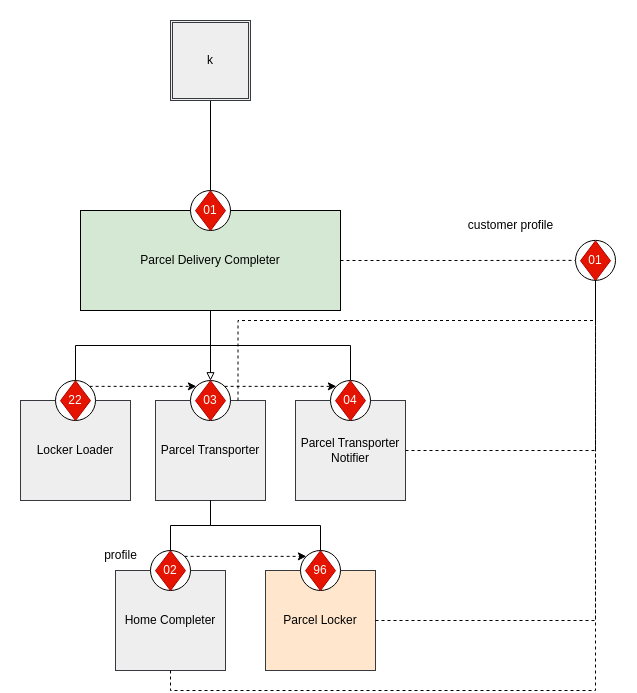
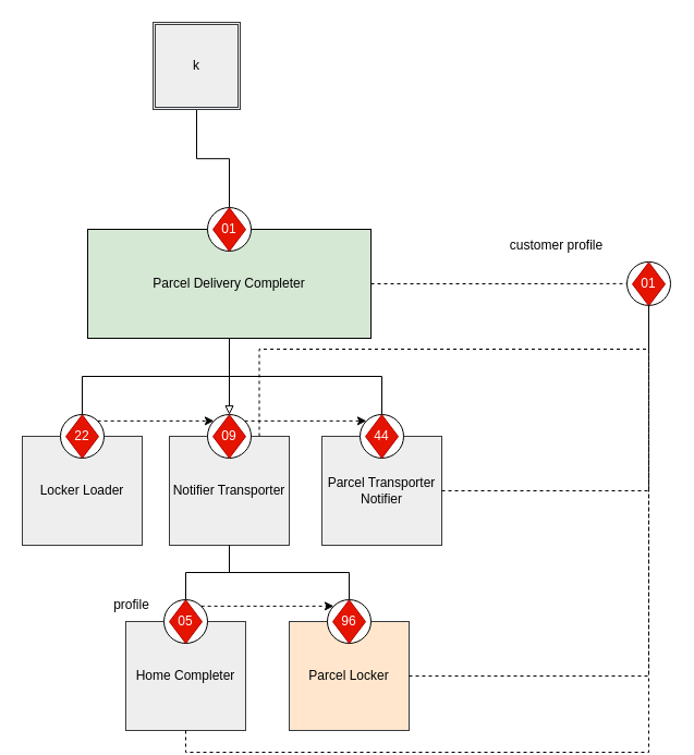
  <mxCell id="0" />
  <mxCell id="1" parent="0" />
  <mxCell id="2" value="" style="edgeStyle=orthogonalEdgeStyle;rounded=0;orthogonalLoop=1;jettySize=auto;html=1;exitX=0.5;exitY=1;exitDx=0;exitDy=0;entryX=0.5;entryY=0;entryDx=0;entryDy=0;endArrow=none;endFill=0;" edge="1" parent="1" source="33" target="32"><mxGeometry relative="1" as="geometry"><mxPoint x="210" y="110" as="sourcePoint" /><mxPoint x="120" y="260.25" as="targetPoint" /></mxGeometry></mxCell>
  <mxCell id="3" value="" style="group" vertex="1" connectable="0" parent="1"><mxGeometry x="20" y="380" width="110" height="120" as="geometry" /></mxCell>
  <mxCell id="4" value="Locker Loader" style="rounded=0;whiteSpace=wrap;html=1;fillColor=#eeeeee;strokeColor=#36393d;" vertex="1" parent="3"><mxGeometry y="20" width="110" height="100" as="geometry" /></mxCell>
  <mxCell id="5" value="" style="ellipse;whiteSpace=wrap;html=1;aspect=fixed;container=0;" vertex="1" parent="3"><mxGeometry x="35" width="40" height="40" as="geometry" /></mxCell>
  <mxCell id="6" value="22" style="rhombus;whiteSpace=wrap;html=1;fillColor=#e51400;strokeColor=#B20000;fontColor=#ffffff;container=0;" vertex="1" parent="3"><mxGeometry x="40" y="0.25" width="30" height="39.75" as="geometry" /></mxCell>
  <mxCell id="7" style="edgeStyle=orthogonalEdgeStyle;rounded=0;orthogonalLoop=1;jettySize=auto;html=1;exitX=0.5;exitY=1;exitDx=0;exitDy=0;entryX=0.5;entryY=0;entryDx=0;entryDy=0;endArrow=none;endFill=0;" edge="1" parent="1" source="30" target="5"><mxGeometry relative="1" as="geometry" /></mxCell>
  <mxCell id="8" style="edgeStyle=orthogonalEdgeStyle;rounded=0;orthogonalLoop=1;jettySize=auto;html=1;exitX=0.5;exitY=1;exitDx=0;exitDy=0;entryX=0.5;entryY=0;entryDx=0;entryDy=0;endArrow=block;endFill=0;" edge="1" parent="1" source="30" target="13"><mxGeometry relative="1" as="geometry" /></mxCell>
  <mxCell id="9" style="edgeStyle=orthogonalEdgeStyle;rounded=0;orthogonalLoop=1;jettySize=auto;html=1;exitX=0.5;exitY=1;exitDx=0;exitDy=0;entryX=0.5;entryY=0;entryDx=0;entryDy=0;endArrow=none;endFill=0;" edge="1" parent="1" source="30" target="16"><mxGeometry relative="1" as="geometry" /></mxCell>
  <mxCell id="10" value="" style="group" vertex="1" connectable="0" parent="1"><mxGeometry x="155" y="380" width="110" height="120" as="geometry" /></mxCell>
- <mxCell id="11" value="Parcel Transporter" style="rounded=0;whiteSpace=wrap;html=1;fillColor=#eeeeee;strokeColor=#36393d;" vertex="1" parent="10"><mxGeometry y="20" width="110" height="100" as="geometry" /></mxCell>
+ <mxCell id="11" value="Notifier Transporter" style="rounded=0;whiteSpace=wrap;html=1;fillColor=#eeeeee;strokeColor=#36393d;" vertex="1" parent="10"><mxGeometry y="20" width="110" height="100" as="geometry" /></mxCell>
  <mxCell id="12" value="" style="ellipse;whiteSpace=wrap;html=1;aspect=fixed;container=0;" vertex="1" parent="10"><mxGeometry x="35" width="40" height="40" as="geometry" /></mxCell>
- <mxCell id="13" value="03" style="rhombus;whiteSpace=wrap;html=1;fillColor=#e51400;strokeColor=#B20000;fontColor=#ffffff;container=0;" vertex="1" parent="10"><mxGeometry x="40" y="0.25" width="30" height="39.75" as="geometry" /></mxCell>
+ <mxCell id="13" value="09" style="rhombus;whiteSpace=wrap;html=1;fillColor=#e51400;strokeColor=#B20000;fontColor=#ffffff;container=0;" vertex="1" parent="10"><mxGeometry x="40" y="0.25" width="30" height="39.75" as="geometry" /></mxCell>
  <mxCell id="14" value="" style="group" vertex="1" connectable="0" parent="1"><mxGeometry x="295" y="380" width="110" height="120" as="geometry" /></mxCell>
  <mxCell id="15" value="Parcel Transporter Notifier" style="rounded=0;whiteSpace=wrap;html=1;fillColor=#eeeeee;strokeColor=#36393d;" vertex="1" parent="14"><mxGeometry y="20" width="110" height="100" as="geometry" /></mxCell>
  <mxCell id="16" value="" style="ellipse;whiteSpace=wrap;html=1;aspect=fixed;container=0;" vertex="1" parent="14"><mxGeometry x="35" width="40" height="40" as="geometry" /></mxCell>
- <mxCell id="17" value="04" style="rhombus;whiteSpace=wrap;html=1;fillColor=#e51400;strokeColor=#B20000;fontColor=#ffffff;container=0;" vertex="1" parent="14"><mxGeometry x="40" y="0.25" width="30" height="39.75" as="geometry" /></mxCell>
+ <mxCell id="17" value="44" style="rhombus;whiteSpace=wrap;html=1;fillColor=#e51400;strokeColor=#B20000;fontColor=#ffffff;container=0;" vertex="1" parent="14"><mxGeometry x="40" y="0.25" width="30" height="39.75" as="geometry" /></mxCell>
  <mxCell id="18" value="" style="group" vertex="1" connectable="0" parent="1"><mxGeometry x="115" y="550" width="110" height="120" as="geometry" /></mxCell>
  <mxCell id="19" value="Home Completer" style="rounded=0;whiteSpace=wrap;html=1;fillColor=#eeeeee;strokeColor=#36393d;" vertex="1" parent="18"><mxGeometry y="20" width="110" height="100" as="geometry" /></mxCell>
  <mxCell id="20" value="" style="ellipse;whiteSpace=wrap;html=1;aspect=fixed;container=0;" vertex="1" parent="18"><mxGeometry x="35" width="40" height="40" as="geometry" /></mxCell>
- <mxCell id="21" value="02" style="rhombus;whiteSpace=wrap;html=1;fillColor=#e51400;strokeColor=#B20000;fontColor=#ffffff;container=0;" vertex="1" parent="18"><mxGeometry x="40" y="0.25" width="30" height="39.75" as="geometry" /></mxCell>
+ <mxCell id="21" value="05" style="rhombus;whiteSpace=wrap;html=1;fillColor=#e51400;strokeColor=#B20000;fontColor=#ffffff;container=0;" vertex="1" parent="18"><mxGeometry x="40" y="0.25" width="30" height="39.75" as="geometry" /></mxCell>
  <mxCell id="22" value="profile" style="text;html=1;align=center;verticalAlign=middle;resizable=0;points=[];autosize=1;strokeColor=none;fillColor=none;" vertex="1" parent="18"><mxGeometry x="-25" y="-10" width="60" height="30" as="geometry" /></mxCell>
  <mxCell id="23" value="" style="group" vertex="1" connectable="0" parent="1"><mxGeometry x="265" y="550" width="110" height="120" as="geometry" /></mxCell>
  <mxCell id="24" value="Parcel Locker" style="rounded=0;whiteSpace=wrap;html=1;fillColor=#ffe6cc;strokeColor=#36393d;" vertex="1" parent="23"><mxGeometry y="20" width="110" height="100" as="geometry" /></mxCell>
  <mxCell id="25" value="" style="ellipse;whiteSpace=wrap;html=1;aspect=fixed;container=0;" vertex="1" parent="23"><mxGeometry x="35" width="40" height="40" as="geometry" /></mxCell>
  <mxCell id="26" value="96" style="rhombus;whiteSpace=wrap;html=1;fillColor=#e51400;strokeColor=#B20000;fontColor=#ffffff;container=0;" vertex="1" parent="23"><mxGeometry x="40" y="0.25" width="30" height="39.75" as="geometry" /></mxCell>
  <mxCell id="27" style="edgeStyle=orthogonalEdgeStyle;rounded=0;orthogonalLoop=1;jettySize=auto;html=1;exitX=0.5;exitY=1;exitDx=0;exitDy=0;entryX=0.5;entryY=0;entryDx=0;entryDy=0;endArrow=none;endFill=0;" edge="1" parent="1" source="11" target="20"><mxGeometry relative="1" as="geometry" /></mxCell>
  <mxCell id="28" style="edgeStyle=orthogonalEdgeStyle;rounded=0;orthogonalLoop=1;jettySize=auto;html=1;exitX=0.5;exitY=1;exitDx=0;exitDy=0;entryX=0.5;entryY=0;entryDx=0;entryDy=0;endArrow=none;endFill=0;" edge="1" parent="1" source="11" target="25"><mxGeometry relative="1" as="geometry" /></mxCell>
  <mxCell id="29" style="edgeStyle=orthogonalEdgeStyle;rounded=0;orthogonalLoop=1;jettySize=auto;html=1;exitX=1;exitY=0.5;exitDx=0;exitDy=0;dashed=1;endArrow=none;endFill=0;entryX=0;entryY=0.5;entryDx=0;entryDy=0;" edge="1" parent="1" source="30" target="35"><mxGeometry relative="1" as="geometry"><mxPoint x="535" y="259.667" as="targetPoint" /></mxGeometry></mxCell>
  <mxCell id="30" value="Parcel Delivery Completer" style="rounded=0;whiteSpace=wrap;html=1;container=0;fillColor=#d5e8d4;" vertex="1" parent="1"><mxGeometry x="80" y="210" width="260" height="100" as="geometry" /></mxCell>
  <mxCell id="31" value="" style="ellipse;whiteSpace=wrap;html=1;aspect=fixed;container=0;" vertex="1" parent="1"><mxGeometry x="190" y="190" width="40" height="40" as="geometry" /></mxCell>
  <mxCell id="32" value="01" style="rhombus;whiteSpace=wrap;html=1;fillColor=#e51400;strokeColor=#B20000;fontColor=#ffffff;container=0;" vertex="1" parent="1"><mxGeometry x="195" y="190.25" width="30" height="39.75" as="geometry" /></mxCell>
- <mxCell id="33" value="k" style="shape=ext;double=1;whiteSpace=wrap;html=1;aspect=fixed;fillColor=#eeeeee;strokeColor=#36393d;" vertex="1" parent="1"><mxGeometry x="170" y="20" width="80" height="80" as="geometry" /></mxCell>
+ <mxCell id="33" value="k" style="shape=ext;double=1;whiteSpace=wrap;html=1;aspect=fixed;fillColor=#eeeeee;strokeColor=#36393d;" vertex="1" parent="1"><mxGeometry x="140" y="20" width="80" height="80" as="geometry" /></mxCell>
  <mxCell id="34" value="" style="group" vertex="1" connectable="0" parent="1"><mxGeometry x="575" y="239.87" width="40" height="40.25" as="geometry" /></mxCell>
  <mxCell id="35" value="" style="ellipse;whiteSpace=wrap;html=1;aspect=fixed;container=0;" vertex="1" parent="34"><mxGeometry width="40" height="40" as="geometry" /></mxCell>
  <mxCell id="36" value="01" style="rhombus;whiteSpace=wrap;html=1;fillColor=#e51400;strokeColor=#B20000;fontColor=#ffffff;container=0;" vertex="1" parent="34"><mxGeometry x="5" y="0.5" width="30" height="39.75" as="geometry" /></mxCell>
  <mxCell id="37" value="customer profile" style="text;html=1;align=center;verticalAlign=middle;resizable=0;points=[];autosize=1;strokeColor=none;fillColor=none;" vertex="1" parent="1"><mxGeometry x="455" y="209.87" width="110" height="30" as="geometry" /></mxCell>
  <mxCell id="38" style="edgeStyle=orthogonalEdgeStyle;rounded=0;orthogonalLoop=1;jettySize=auto;html=1;exitX=1;exitY=0;exitDx=0;exitDy=0;entryX=0;entryY=0;entryDx=0;entryDy=0;dashed=1;" edge="1" parent="1" source="5" target="12"><mxGeometry relative="1" as="geometry" /></mxCell>
  <mxCell id="39" style="edgeStyle=orthogonalEdgeStyle;rounded=0;orthogonalLoop=1;jettySize=auto;html=1;exitX=1;exitY=0;exitDx=0;exitDy=0;entryX=0;entryY=0;entryDx=0;entryDy=0;dashed=1;" edge="1" parent="1" source="12" target="16"><mxGeometry relative="1" as="geometry" /></mxCell>
  <mxCell id="40" style="edgeStyle=orthogonalEdgeStyle;rounded=0;orthogonalLoop=1;jettySize=auto;html=1;exitX=1;exitY=0;exitDx=0;exitDy=0;entryX=0;entryY=0;entryDx=0;entryDy=0;dashed=1;" edge="1" parent="1" source="20" target="25"><mxGeometry relative="1" as="geometry" /></mxCell>
  <mxCell id="41" style="edgeStyle=orthogonalEdgeStyle;rounded=0;orthogonalLoop=1;jettySize=auto;html=1;exitX=1;exitY=0.5;exitDx=0;exitDy=0;endArrow=none;endFill=0;dashed=1;" edge="1" parent="1" source="15" target="35"><mxGeometry relative="1" as="geometry" /></mxCell>
  <mxCell id="42" style="edgeStyle=orthogonalEdgeStyle;rounded=0;orthogonalLoop=1;jettySize=auto;html=1;exitX=1;exitY=0.5;exitDx=0;exitDy=0;entryX=0.5;entryY=1;entryDx=0;entryDy=0;endArrow=none;endFill=0;dashed=1;" edge="1" parent="1" source="24" target="35"><mxGeometry relative="1" as="geometry" /></mxCell>
  <mxCell id="43" style="edgeStyle=orthogonalEdgeStyle;rounded=0;orthogonalLoop=1;jettySize=auto;html=1;exitX=0.75;exitY=0;exitDx=0;exitDy=0;entryX=0.5;entryY=1;entryDx=0;entryDy=0;endArrow=none;endFill=0;dashed=1;" edge="1" parent="1" source="11" target="36"><mxGeometry relative="1" as="geometry"><Array as="points"><mxPoint x="238" y="320" /><mxPoint x="595" y="320" /></Array></mxGeometry></mxCell>
  <mxCell id="44" style="edgeStyle=orthogonalEdgeStyle;rounded=0;orthogonalLoop=1;jettySize=auto;html=1;exitX=0.5;exitY=1;exitDx=0;exitDy=0;endArrow=none;endFill=0;dashed=1;entryX=0.5;entryY=1;entryDx=0;entryDy=0;" edge="1" parent="1" source="19" target="36"><mxGeometry relative="1" as="geometry"><mxPoint x="595" y="280" as="targetPoint" /></mxGeometry></mxCell>
